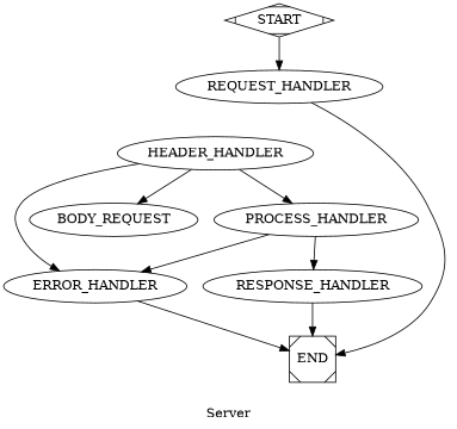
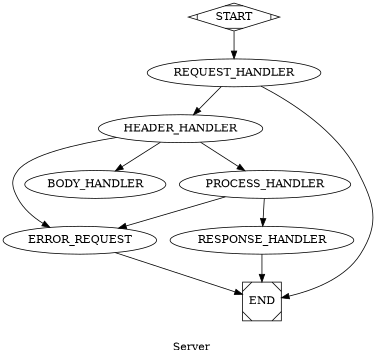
  digraph {
    label=Server
    START [shape=Mdiamond]
    REQUEST_HANDLER
    HEADER_HANDLER
    END [shape=Msquare]
-   ERROR_HANDLER
-   BODY_HANDLER [label=BODY_REQUEST]
+   ERROR_HANDLER [label=ERROR_REQUEST]
+   BODY_HANDLER
    PROCESS_HANDLER
    RESPONSE_HANDLER
    START -> REQUEST_HANDLER
+   REQUEST_HANDLER -> HEADER_HANDLER [headport=HEADER_HANDLER]
    REQUEST_HANDLER -> END
    HEADER_HANDLER -> ERROR_HANDLER
    HEADER_HANDLER -> BODY_HANDLER [tailport=HEADER_HANDLER]
    HEADER_HANDLER -> PROCESS_HANDLER
    ERROR_HANDLER -> END
    PROCESS_HANDLER -> ERROR_HANDLER
    PROCESS_HANDLER -> RESPONSE_HANDLER
    RESPONSE_HANDLER -> END
  }
